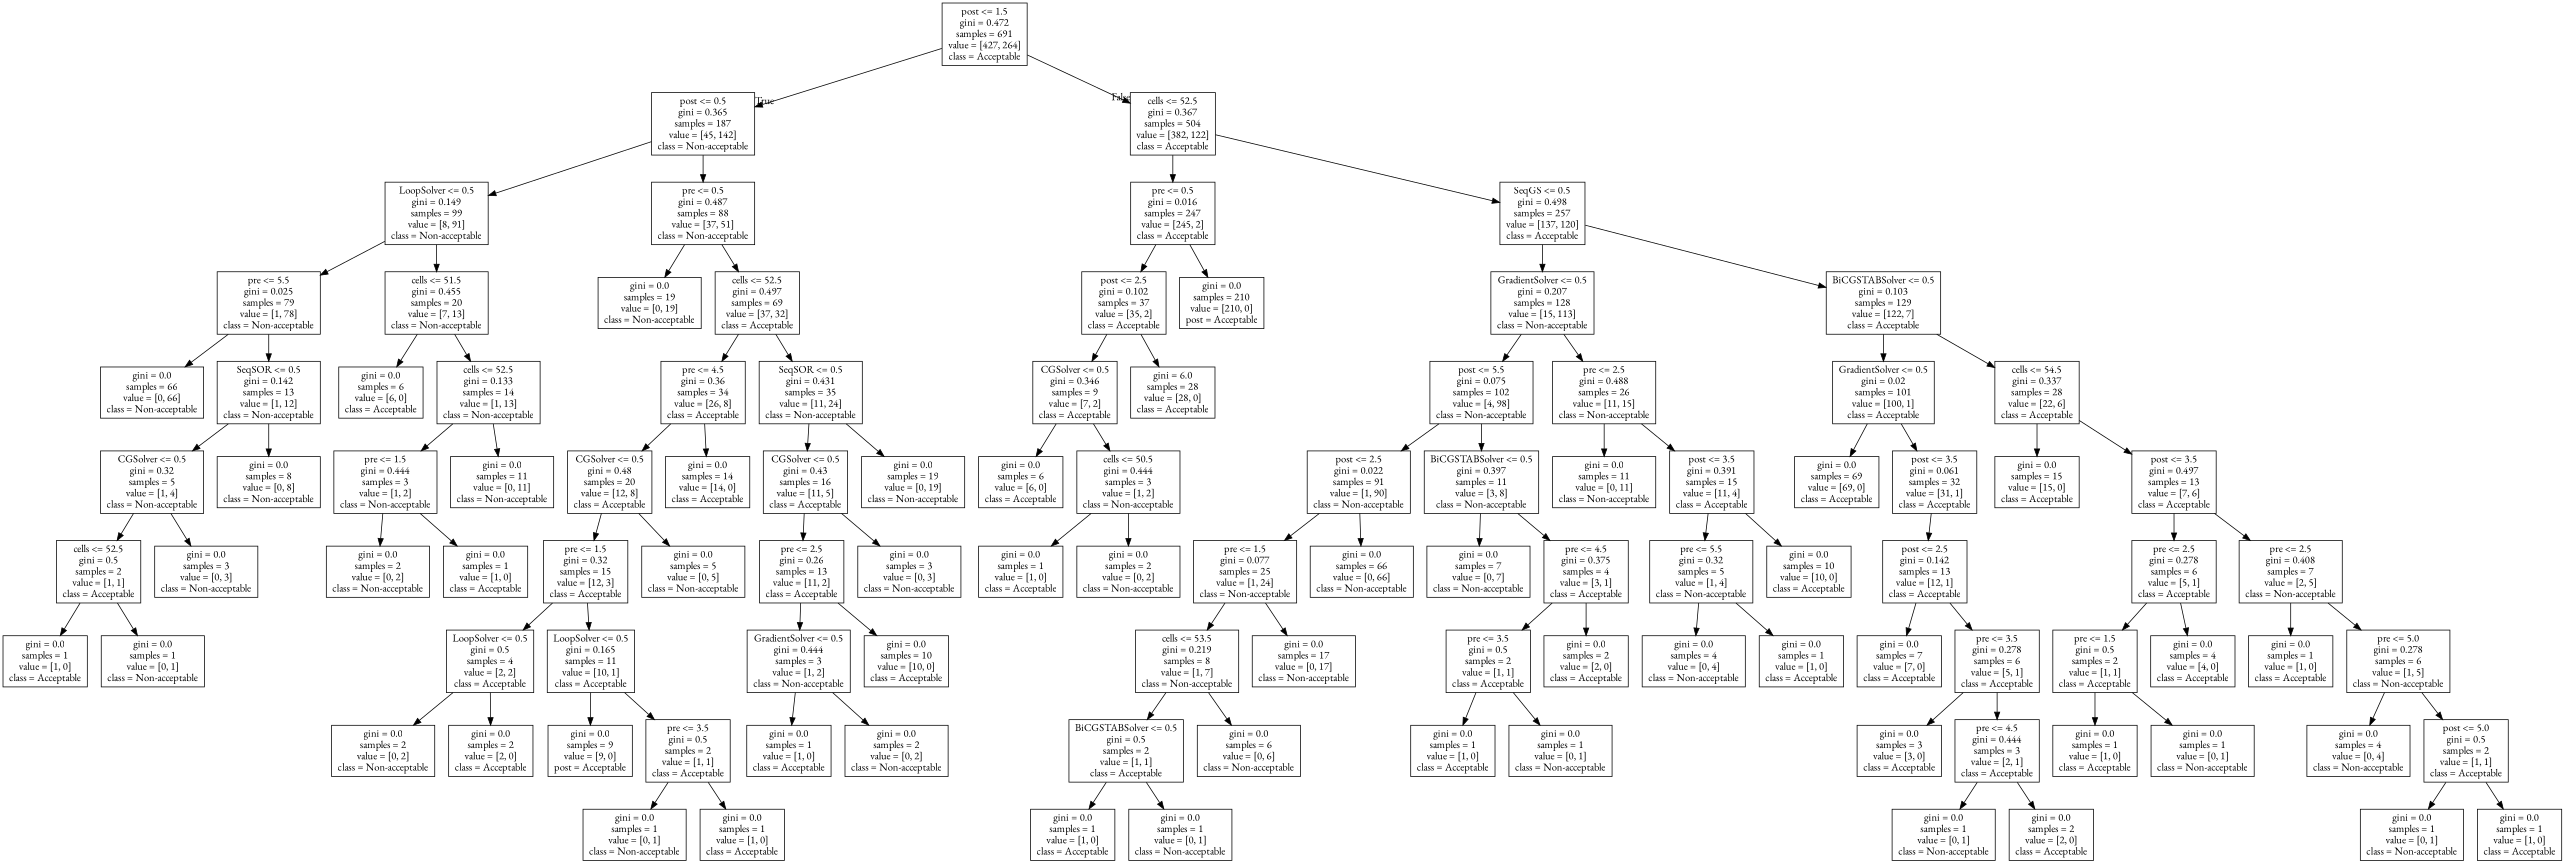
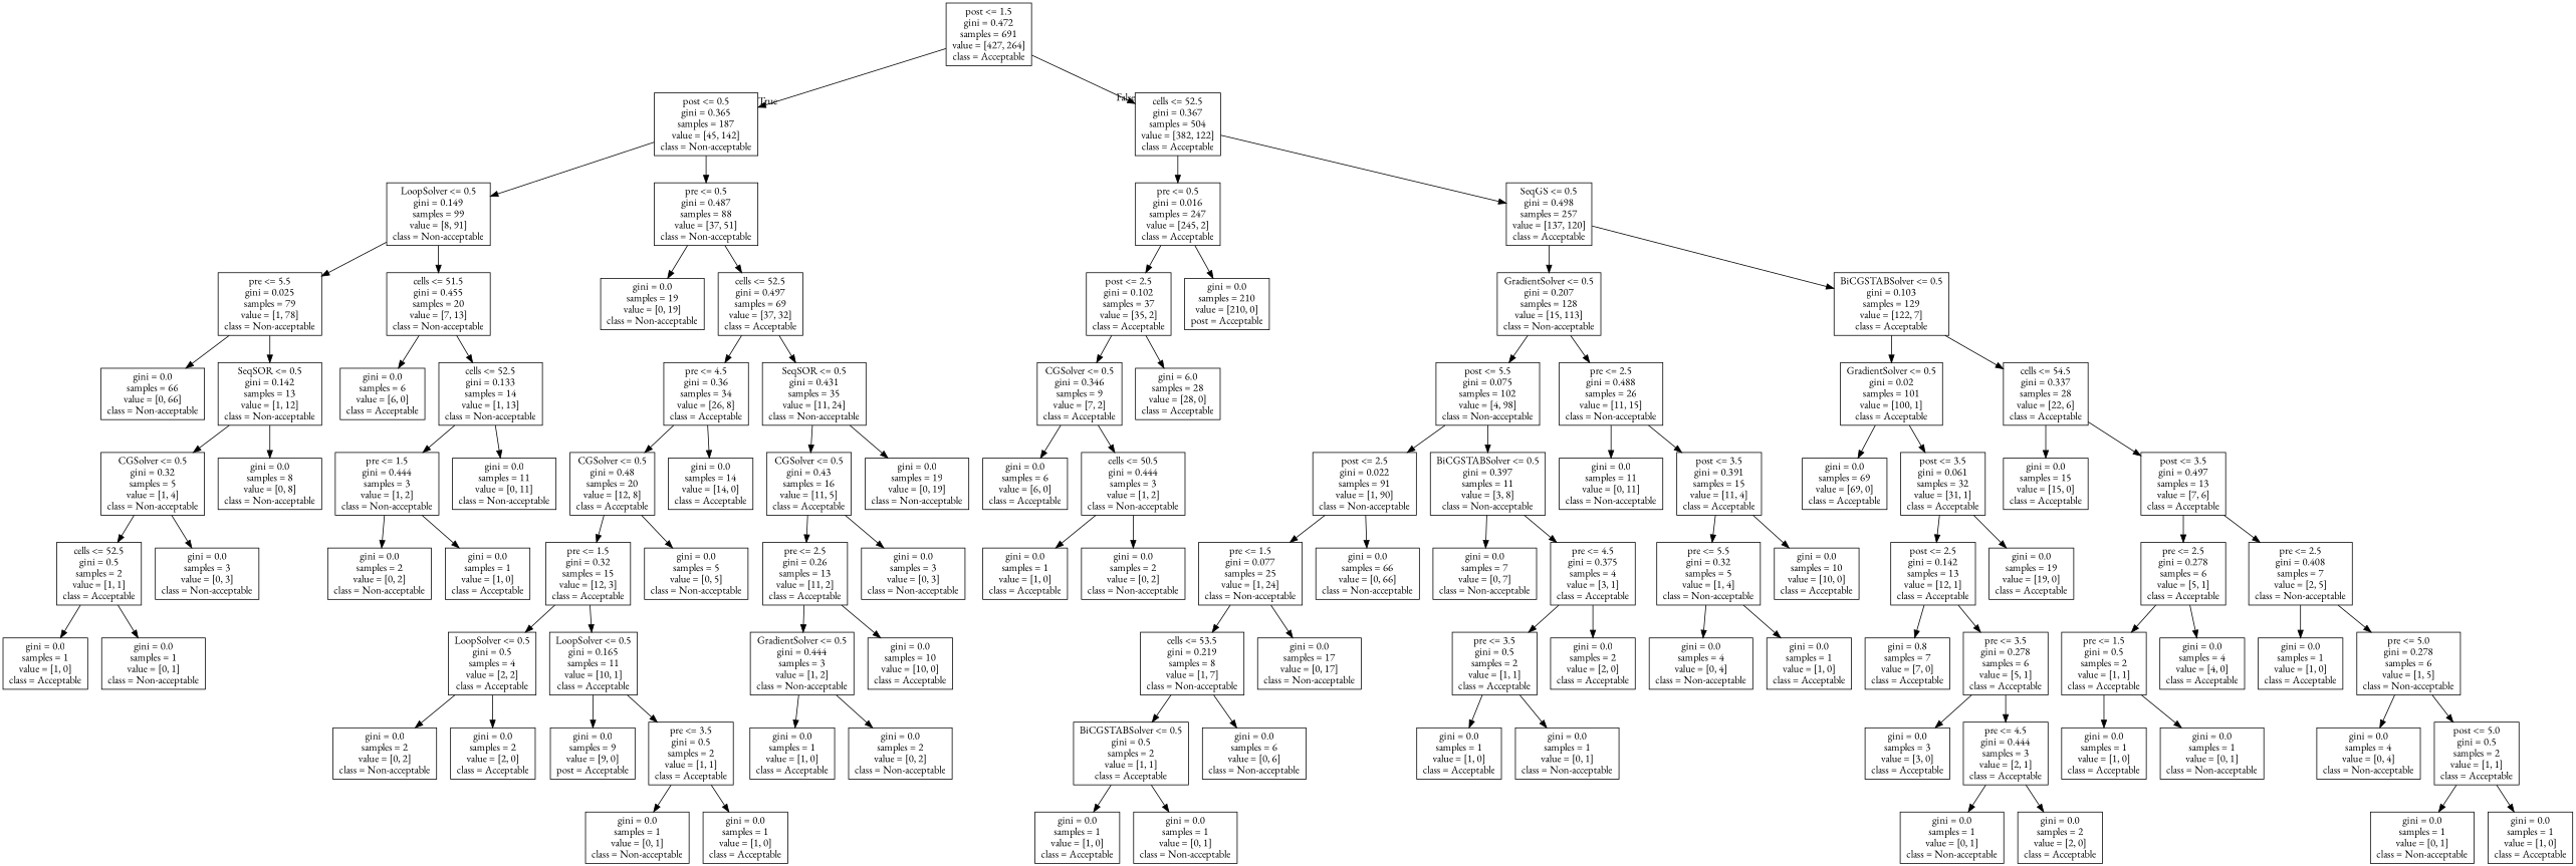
  digraph {
    fontname="EB Garamond"
    node [fontname="EB Garamond" shape=box]
    edge [fontname="EB Garamond"]
    n1 [label="post <= 1.5\ngini = 0.472\nsamples = 691\nvalue = [427, 264]\nclass = Acceptable"]
    n2 [label="post <= 0.5\ngini = 0.365\nsamples = 187\nvalue = [45, 142]\nclass = Non-acceptable"]
    n3 [label="cells <= 52.5\ngini = 0.367\nsamples = 504\nvalue = [382, 122]\nclass = Acceptable"]
    n4 [label="LoopSolver <= 0.5\ngini = 0.149\nsamples = 99\nvalue = [8, 91]\nclass = Non-acceptable"]
    n5 [label="pre <= 0.5\ngini = 0.487\nsamples = 88\nvalue = [37, 51]\nclass = Non-acceptable"]
    n6 [label="pre <= 0.5\ngini = 0.016\nsamples = 247\nvalue = [245, 2]\nclass = Acceptable"]
    n7 [label="SeqGS <= 0.5\ngini = 0.498\nsamples = 257\nvalue = [137, 120]\nclass = Acceptable"]
    n8 [label="pre <= 5.5\ngini = 0.025\nsamples = 79\nvalue = [1, 78]\nclass = Non-acceptable"]
    n9 [label="cells <= 51.5\ngini = 0.455\nsamples = 20\nvalue = [7, 13]\nclass = Non-acceptable"]
    n10 [label="gini = 0.0\nsamples = 19\nvalue = [0, 19]\nclass = Non-acceptable"]
    n11 [label="cells <= 52.5\ngini = 0.497\nsamples = 69\nvalue = [37, 32]\nclass = Acceptable"]
    n12 [label="gini = 0.0\nsamples = 66\nvalue = [0, 66]\nclass = Non-acceptable"]
    n13 [label="SeqSOR <= 0.5\ngini = 0.142\nsamples = 13\nvalue = [1, 12]\nclass = Non-acceptable"]
    n14 [label="gini = 0.0\nsamples = 6\nvalue = [6, 0]\nclass = Acceptable"]
    n15 [label="cells <= 52.5\ngini = 0.133\nsamples = 14\nvalue = [1, 13]\nclass = Non-acceptable"]
    n16 [label="CGSolver <= 0.5\ngini = 0.32\nsamples = 5\nvalue = [1, 4]\nclass = Non-acceptable"]
    n17 [label="gini = 0.0\nsamples = 8\nvalue = [0, 8]\nclass = Non-acceptable"]
    n18 [label="cells <= 52.5\ngini = 0.5\nsamples = 2\nvalue = [1, 1]\nclass = Acceptable"]
    n19 [label="gini = 0.0\nsamples = 3\nvalue = [0, 3]\nclass = Non-acceptable"]
    n20 [label="gini = 0.0\nsamples = 1\nvalue = [1, 0]\nclass = Acceptable"]
    n21 [label="gini = 0.0\nsamples = 1\nvalue = [0, 1]\nclass = Non-acceptable"]
    n22 [label="pre <= 1.5\ngini = 0.444\nsamples = 3\nvalue = [1, 2]\nclass = Non-acceptable"]
    n23 [label="gini = 0.0\nsamples = 11\nvalue = [0, 11]\nclass = Non-acceptable"]
    n24 [label="gini = 0.0\nsamples = 2\nvalue = [0, 2]\nclass = Non-acceptable"]
    n25 [label="gini = 0.0\nsamples = 1\nvalue = [1, 0]\nclass = Acceptable"]
    n26 [label="pre <= 4.5\ngini = 0.36\nsamples = 34\nvalue = [26, 8]\nclass = Acceptable"]
    n27 [label="SeqSOR <= 0.5\ngini = 0.431\nsamples = 35\nvalue = [11, 24]\nclass = Non-acceptable"]
    n28 [label="CGSolver <= 0.5\ngini = 0.48\nsamples = 20\nvalue = [12, 8]\nclass = Acceptable"]
    n29 [label="gini = 0.0\nsamples = 14\nvalue = [14, 0]\nclass = Acceptable"]
    n30 [label="CGSolver <= 0.5\ngini = 0.43\nsamples = 16\nvalue = [11, 5]\nclass = Acceptable"]
    n31 [label="gini = 0.0\nsamples = 19\nvalue = [0, 19]\nclass = Non-acceptable"]
    n32 [label="pre <= 1.5\ngini = 0.32\nsamples = 15\nvalue = [12, 3]\nclass = Acceptable"]
    n33 [label="gini = 0.0\nsamples = 5\nvalue = [0, 5]\nclass = Non-acceptable"]
    n34 [label="LoopSolver <= 0.5\ngini = 0.5\nsamples = 4\nvalue = [2, 2]\nclass = Acceptable"]
    n35 [label="LoopSolver <= 0.5\ngini = 0.165\nsamples = 11\nvalue = [10, 1]\nclass = Acceptable"]
    n36 [label="gini = 0.0\nsamples = 2\nvalue = [0, 2]\nclass = Non-acceptable"]
    n37 [label="gini = 0.0\nsamples = 2\nvalue = [2, 0]\nclass = Acceptable"]
    n38 [label="gini = 0.0\nsamples = 9\nvalue = [9, 0]\npost = Acceptable"]
    n39 [label="pre <= 3.5\ngini = 0.5\nsamples = 2\nvalue = [1, 1]\nclass = Acceptable"]
    n40 [label="gini = 0.0\nsamples = 1\nvalue = [0, 1]\nclass = Non-acceptable"]
    n41 [label="gini = 0.0\nsamples = 1\nvalue = [1, 0]\nclass = Acceptable"]
    n42 [label="pre <= 2.5\ngini = 0.26\nsamples = 13\nvalue = [11, 2]\nclass = Acceptable"]
    n43 [label="gini = 0.0\nsamples = 3\nvalue = [0, 3]\nclass = Non-acceptable"]
    n44 [label="GradientSolver <= 0.5\ngini = 0.444\nsamples = 3\nvalue = [1, 2]\nclass = Non-acceptable"]
    n45 [label="gini = 0.0\nsamples = 10\nvalue = [10, 0]\nclass = Acceptable"]
    n46 [label="gini = 0.0\nsamples = 1\nvalue = [1, 0]\nclass = Acceptable"]
    n47 [label="gini = 0.0\nsamples = 2\nvalue = [0, 2]\nclass = Non-acceptable"]
    n48 [label="post <= 2.5\ngini = 0.102\nsamples = 37\nvalue = [35, 2]\nclass = Acceptable"]
    n49 [label="gini = 0.0\nsamples = 210\nvalue = [210, 0]\npost = Acceptable"]
    n50 [label="GradientSolver <= 0.5\ngini = 0.207\nsamples = 128\nvalue = [15, 113]\nclass = Non-acceptable"]
    n51 [label="BiCGSTABSolver <= 0.5\ngini = 0.103\nsamples = 129\nvalue = [122, 7]\nclass = Acceptable"]
    n52 [label="CGSolver <= 0.5\ngini = 0.346\nsamples = 9\nvalue = [7, 2]\nclass = Acceptable"]
    n53 [label="gini = 6.0\nsamples = 28\nvalue = [28, 0]\nclass = Acceptable"]
    n54 [label="gini = 0.0\nsamples = 6\nvalue = [6, 0]\nclass = Acceptable"]
    n55 [label="cells <= 50.5\ngini = 0.444\nsamples = 3\nvalue = [1, 2]\nclass = Non-acceptable"]
    n56 [label="gini = 0.0\nsamples = 1\nvalue = [1, 0]\nclass = Acceptable"]
    n57 [label="gini = 0.0\nsamples = 2\nvalue = [0, 2]\nclass = Non-acceptable"]
    n58 [label="post <= 5.5\ngini = 0.075\nsamples = 102\nvalue = [4, 98]\nclass = Non-acceptable"]
    n59 [label="pre <= 2.5\ngini = 0.488\nsamples = 26\nvalue = [11, 15]\nclass = Non-acceptable"]
    n60 [label="GradientSolver <= 0.5\ngini = 0.02\nsamples = 101\nvalue = [100, 1]\nclass = Acceptable"]
    n61 [label="cells <= 54.5\ngini = 0.337\nsamples = 28\nvalue = [22, 6]\nclass = Acceptable"]
    n62 [label="post <= 2.5\ngini = 0.022\nsamples = 91\nvalue = [1, 90]\nclass = Non-acceptable"]
    n63 [label="BiCGSTABSolver <= 0.5\ngini = 0.397\nsamples = 11\nvalue = [3, 8]\nclass = Non-acceptable"]
    n64 [label="gini = 0.0\nsamples = 11\nvalue = [0, 11]\nclass = Non-acceptable"]
    n65 [label="post <= 3.5\ngini = 0.391\nsamples = 15\nvalue = [11, 4]\nclass = Acceptable"]
    n66 [label="pre <= 1.5\ngini = 0.077\nsamples = 25\nvalue = [1, 24]\nclass = Non-acceptable"]
    n67 [label="gini = 0.0\nsamples = 66\nvalue = [0, 66]\nclass = Non-acceptable"]
    n68 [label="gini = 0.0\nsamples = 7\nvalue = [0, 7]\nclass = Non-acceptable"]
    n69 [label="pre <= 4.5\ngini = 0.375\nsamples = 4\nvalue = [3, 1]\nclass = Acceptable"]
    n70 [label="cells <= 53.5\ngini = 0.219\nsamples = 8\nvalue = [1, 7]\nclass = Non-acceptable"]
    n71 [label="gini = 0.0\nsamples = 17\nvalue = [0, 17]\nclass = Non-acceptable"]
    n72 [label="BiCGSTABSolver <= 0.5\ngini = 0.5\nsamples = 2\nvalue = [1, 1]\nclass = Acceptable"]
    n73 [label="gini = 0.0\nsamples = 6\nvalue = [0, 6]\nclass = Non-acceptable"]
    n74 [label="gini = 0.0\nsamples = 1\nvalue = [1, 0]\nclass = Acceptable"]
    n75 [label="gini = 0.0\nsamples = 1\nvalue = [0, 1]\nclass = Non-acceptable"]
    n76 [label="pre <= 3.5\ngini = 0.5\nsamples = 2\nvalue = [1, 1]\nclass = Acceptable"]
    n77 [label="gini = 0.0\nsamples = 2\nvalue = [2, 0]\nclass = Acceptable"]
    n78 [label="gini = 0.0\nsamples = 1\nvalue = [1, 0]\nclass = Acceptable"]
    n79 [label="gini = 0.0\nsamples = 1\nvalue = [0, 1]\nclass = Non-acceptable"]
    n80 [label="pre <= 5.5\ngini = 0.32\nsamples = 5\nvalue = [1, 4]\nclass = Non-acceptable"]
    n81 [label="gini = 0.0\nsamples = 10\nvalue = [10, 0]\nclass = Acceptable"]
    n82 [label="gini = 0.0\nsamples = 4\nvalue = [0, 4]\nclass = Non-acceptable"]
    n83 [label="gini = 0.0\nsamples = 1\nvalue = [1, 0]\nclass = Acceptable"]
    n84 [label="gini = 0.0\nsamples = 69\nvalue = [69, 0]\nclass = Acceptable"]
    n85 [label="post <= 3.5\ngini = 0.061\nsamples = 32\nvalue = [31, 1]\nclass = Acceptable"]
    n86 [label="gini = 0.0\nsamples = 15\nvalue = [15, 0]\nclass = Acceptable"]
    n87 [label="post <= 3.5\ngini = 0.497\nsamples = 13\nvalue = [7, 6]\nclass = Acceptable"]
    n88 [label="post <= 2.5\ngini = 0.142\nsamples = 13\nvalue = [12, 1]\nclass = Acceptable"]
-   n90 [label="gini = 0.0\nsamples = 7\nvalue = [7, 0]\nclass = Acceptable"]
+   n89 [label="gini = 0.0\nsamples = 19\nvalue = [19, 0]\nclass = Acceptable"]
+   n90 [label="gini = 0.8\nsamples = 7\nvalue = [7, 0]\nclass = Acceptable"]
    n91 [label="pre <= 3.5\ngini = 0.278\nsamples = 6\nvalue = [5, 1]\nclass = Acceptable"]
    n92 [label="gini = 0.0\nsamples = 3\nvalue = [3, 0]\nclass = Acceptable"]
    n93 [label="pre <= 4.5\ngini = 0.444\nsamples = 3\nvalue = [2, 1]\nclass = Acceptable"]
    n94 [label="gini = 0.0\nsamples = 1\nvalue = [0, 1]\nclass = Non-acceptable"]
    n95 [label="gini = 0.0\nsamples = 2\nvalue = [2, 0]\nclass = Acceptable"]
    n96 [label="pre <= 2.5\ngini = 0.278\nsamples = 6\nvalue = [5, 1]\nclass = Acceptable"]
    n97 [label="pre <= 2.5\ngini = 0.408\nsamples = 7\nvalue = [2, 5]\nclass = Non-acceptable"]
    n98 [label="pre <= 1.5\ngini = 0.5\nsamples = 2\nvalue = [1, 1]\nclass = Acceptable"]
    n99 [label="gini = 0.0\nsamples = 4\nvalue = [4, 0]\nclass = Acceptable"]
    n100 [label="gini = 0.0\nsamples = 1\nvalue = [1, 0]\nclass = Acceptable"]
    n101 [label="pre <= 5.0\ngini = 0.278\nsamples = 6\nvalue = [1, 5]\nclass = Non-acceptable"]
    n102 [label="gini = 0.0\nsamples = 1\nvalue = [1, 0]\nclass = Acceptable"]
    n103 [label="gini = 0.0\nsamples = 1\nvalue = [0, 1]\nclass = Non-acceptable"]
    n104 [label="gini = 0.0\nsamples = 4\nvalue = [0, 4]\nclass = Non-acceptable"]
    n105 [label="post <= 5.0\ngini = 0.5\nsamples = 2\nvalue = [1, 1]\nclass = Acceptable"]
    n106 [label="gini = 0.0\nsamples = 1\nvalue = [0, 1]\nclass = Non-acceptable"]
    n107 [label="gini = 0.0\nsamples = 1\nvalue = [1, 0]\nclass = Acceptable"]
    n1 -> n2 [headlabel=True labelangle=45 labeldistance=2.5]
    n1 -> n3 [headlabel=False labelangle=-45 labeldistance=2.5]
    n2 -> n4
    n2 -> n5
    n3 -> n6
    n3 -> n7
    n4 -> n8
    n4 -> n9
    n5 -> n10
    n5 -> n11
    n6 -> n48
    n6 -> n49
    n7 -> n50
    n7 -> n51
    n8 -> n12
    n8 -> n13
    n9 -> n14
    n9 -> n15
    n11 -> n26
    n11 -> n27
    n13 -> n16
    n13 -> n17
    n15 -> n22
    n15 -> n23
    n16 -> n18
    n16 -> n19
    n18 -> n20
    n18 -> n21
    n22 -> n24
    n22 -> n25
    n26 -> n28
    n26 -> n29
    n27 -> n30
    n27 -> n31
    n28 -> n32
    n28 -> n33
    n30 -> n42
    n30 -> n43
    n32 -> n34
    n32 -> n35
    n34 -> n36
    n34 -> n37
    n35 -> n38
    n35 -> n39
    n39 -> n40
    n39 -> n41
    n42 -> n44
    n42 -> n45
    n44 -> n46
    n44 -> n47
    n48 -> n52
    n48 -> n53
    n50 -> n58
    n50 -> n59
    n51 -> n60
    n51 -> n61
    n52 -> n54
    n52 -> n55
    n55 -> n56
    n55 -> n57
    n58 -> n62
    n58 -> n63
    n59 -> n64
    n59 -> n65
    n60 -> n84
    n60 -> n85
    n61 -> n86
    n61 -> n87
    n62 -> n66
    n62 -> n67
    n63 -> n68
    n63 -> n69
    n65 -> n80
    n65 -> n81
    n66 -> n70
    n66 -> n71
    n69 -> n76
    n69 -> n77
    n70 -> n72
    n70 -> n73
    n72 -> n74
    n72 -> n75
    n76 -> n78
    n76 -> n79
    n80 -> n82
    n80 -> n83
    n85 -> n88
+   n85 -> n89
    n87 -> n96
    n87 -> n97
    n88 -> n90
    n88 -> n91
    n91 -> n92
    n91 -> n93
    n93 -> n94
    n93 -> n95
    n96 -> n98
    n96 -> n99
    n97 -> n100
    n97 -> n101
    n98 -> n102
    n98 -> n103
    n101 -> n104
    n101 -> n105
    n105 -> n106
    n105 -> n107
  }
